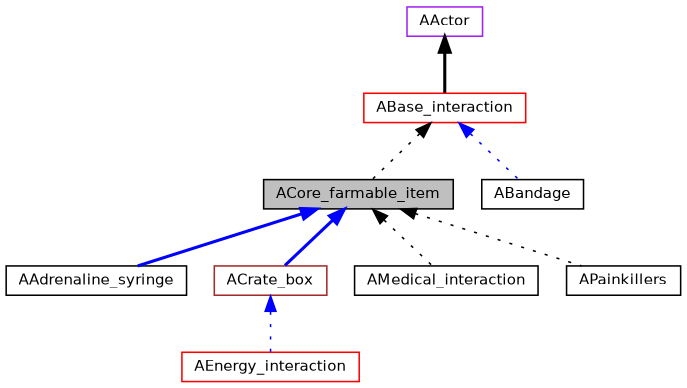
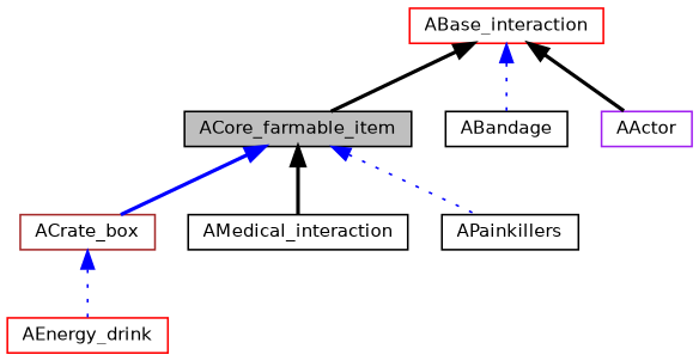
  digraph {
    node [color=black fillcolor=white fontname=Helvetica fontsize=10 shape=record style=filled]
    edge [color=blue dir=back fontname=Helvetica fontsize=10 labelfontname=Helvetica labelfontsize=10 style=dotted]
    n1 [fillcolor=grey75 fontcolor=black height=0.2 label=ACore_farmable_item width=0.4]
-   n2 [height=0.2 label=AAdrenaline_syringe width=0.4]
    n3 [color=brown height=0.2 label=ACrate_box width=0.4]
    n4 [height=0.2 label=AMedical_interaction width=0.4]
    n5 [height=0.2 label=APainkillers width=0.4]
    n6 [height=0.2 label=ABandage width=0.4]
-   n7 [color=red height=0.2 label=AEnergy_interaction width=0.4]
+   n7 [color=red height=0.2 label=AEnergy_drink width=0.4]
    n8 [color=red height=0.2 label=ABase_interaction width=0.4]
    n9 [color=purple height=0.2 label=AActor width=0.4]
-   n1 -> n2 [style=bold]
    n1 -> n3 [style=bold]
-   n1 -> n4 [color=black]
-   n1 -> n5 [color=black]
+   n1 -> n4 [color=black style=bold]
+   n1 -> n5
    n3 -> n7
-   n8 -> n1 [color=black]
+   n8 -> n1 [color=black style=bold]
    n8 -> n6
-   n9 -> n8 [color=black style=bold]
+   n8 -> n9 [color=black style=bold]
  }
